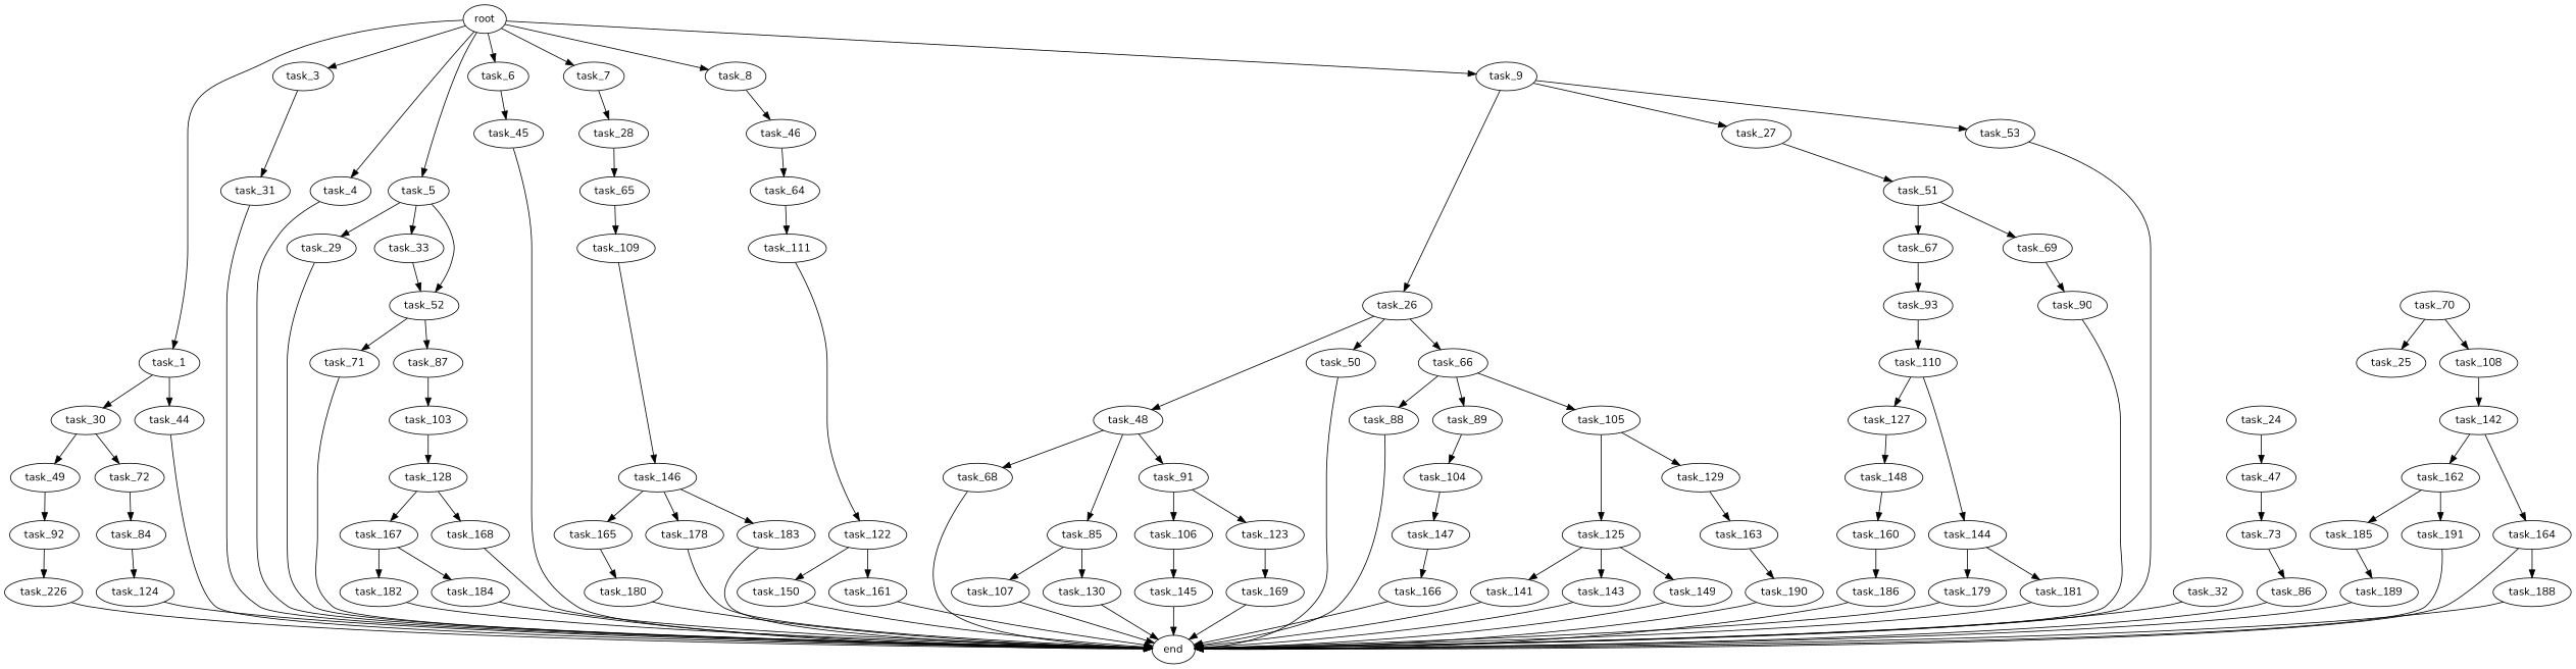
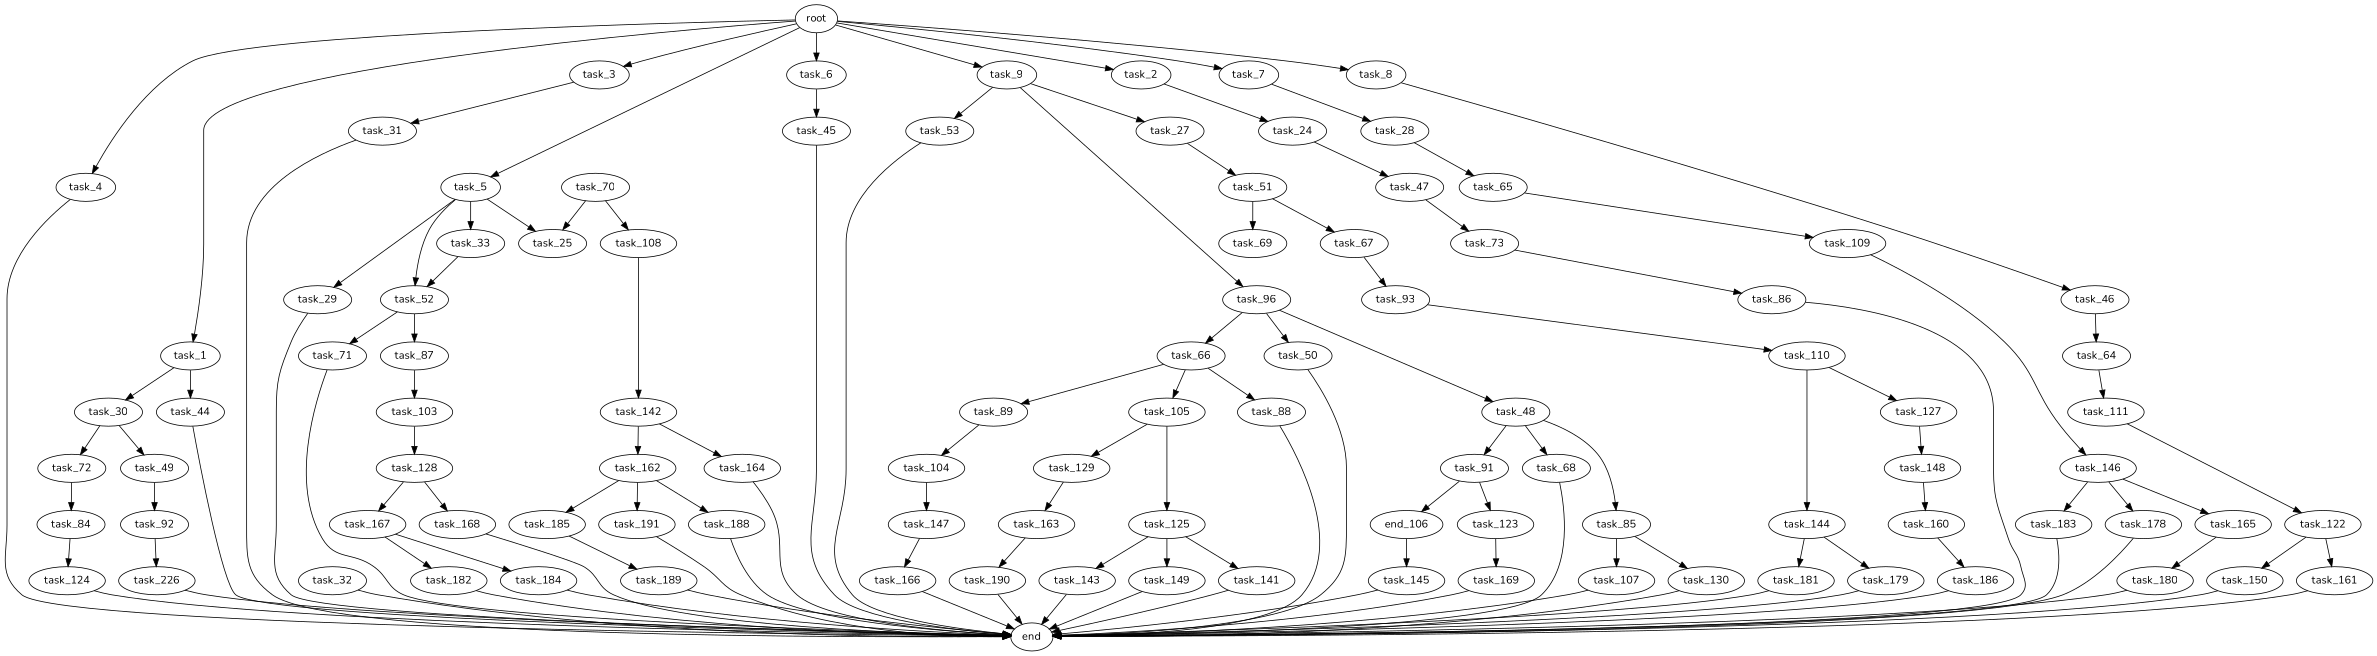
  digraph {
    fontname=Nunito
    node [fontname=Nunito]
    edge [fontname=Nunito]
    root
    task_1
+   task_2
    task_3
    task_4
    task_5
    task_6
    task_7
    task_8
    task_9
    task_30
    task_44
    task_24
    task_31
    end
    task_25
    task_29
    task_33
    task_52
    task_45
    task_28
    task_46
-   task_26
+   task_26 [label=task_96]
    task_27
    task_53
    task_49
    task_72
    task_47
    task_32
    task_65
    task_64
    task_48
    task_50
    task_66
    task_51
    task_73
    task_70
    task_108
    task_68
    task_85
    task_91
    task_88
    task_89
    task_105
    task_67
    task_69
    task_109
    task_92
    task_84
    task_71
    task_87
    task_111
    task_86
    task_107
    task_130
-   task_106
+   task_106 [label=end_106]
    task_123
    n58 [label=task_226]
    task_93
-   task_90
    task_103
    task_122
    task_146
    task_104
    task_125
    task_129
    task_110
    task_142
    task_124
    task_128
    task_147
    task_145
    task_169
    task_127
    task_144
    task_167
    task_168
    task_166
    task_141
    task_143
    task_149
    task_163
    task_162
    task_164
    task_165
    task_178
    task_183
    task_148
    task_179
    task_181
    task_150
    task_161
    task_160
    task_182
    task_184
    task_190
    task_185
    task_188
    task_191
    task_180
    task_186
    task_189
    root -> task_1
+   root -> task_2
    root -> task_3
    root -> task_4
    root -> task_5
    root -> task_6
    root -> task_7
    root -> task_8
    root -> task_9
    task_1 -> task_30
    task_1 -> task_44
+   task_2 -> task_24
    task_3 -> task_31
    task_4 -> end
+   task_5 -> task_25
    task_5 -> task_29
    task_5 -> task_33
    task_5 -> task_52
    task_6 -> task_45
    task_7 -> task_28
    task_8 -> task_46
    task_9 -> task_26
    task_9 -> task_27
    task_9 -> task_53
    task_30 -> task_49
    task_30 -> task_72
    task_44 -> end
    task_24 -> task_47
    task_31 -> end
    task_29 -> end
    task_33 -> task_52
    task_52 -> task_71
    task_52 -> task_87
    task_45 -> end
    task_28 -> task_65
    task_46 -> task_64
    task_26 -> task_48
    task_26 -> task_50
    task_26 -> task_66
    task_27 -> task_51
    task_53 -> end
    task_49 -> task_92
    task_72 -> task_84
    task_47 -> task_73
    task_32 -> end
    task_65 -> task_109
    task_64 -> task_111
    task_48 -> task_68
    task_48 -> task_85
    task_48 -> task_91
    task_50 -> end
    task_66 -> task_88
    task_66 -> task_89
    task_66 -> task_105
    task_51 -> task_67
    task_51 -> task_69
    task_73 -> task_86
    task_70 -> task_25
    task_70 -> task_108
    task_108 -> task_142
    task_68 -> end
    task_85 -> task_107
    task_85 -> task_130
    task_91 -> task_106
    task_91 -> task_123
    task_88 -> end
    task_89 -> task_104
    task_105 -> task_125
    task_105 -> task_129
    task_67 -> task_93
-   task_69 -> task_90
    task_109 -> task_146
    task_92 -> n58
    task_84 -> task_124
    task_71 -> end
    task_87 -> task_103
    task_111 -> task_122
    task_86 -> end
    task_107 -> end
    task_130 -> end
    task_106 -> task_145
    task_123 -> task_169
    n58 -> end
    task_93 -> task_110
-   task_90 -> end
    task_103 -> task_128
    task_122 -> task_150
    task_122 -> task_161
    task_146 -> task_165
    task_146 -> task_178
    task_146 -> task_183
    task_104 -> task_147
    task_125 -> task_141
    task_125 -> task_143
    task_125 -> task_149
    task_129 -> task_163
    task_110 -> task_127
    task_110 -> task_144
    task_142 -> task_162
    task_142 -> task_164
    task_124 -> end
    task_128 -> task_167
    task_128 -> task_168
    task_147 -> task_166
    task_145 -> end
    task_169 -> end
    task_127 -> task_148
    task_144 -> task_179
    task_144 -> task_181
    task_167 -> task_182
    task_167 -> task_184
    task_168 -> end
    task_166 -> end
    task_141 -> end
    task_143 -> end
    task_149 -> end
    task_163 -> task_190
    task_162 -> task_185
-   task_164 -> task_188
+   task_162 -> task_188
    task_162 -> task_191
    task_164 -> end
    task_165 -> task_180
    task_178 -> end
    task_183 -> end
    task_148 -> task_160
    task_179 -> end
    task_181 -> end
    task_150 -> end
    task_161 -> end
    task_160 -> task_186
    task_182 -> end
    task_184 -> end
    task_190 -> end
    task_185 -> task_189
    task_188 -> end
    task_191 -> end
    task_180 -> end
    task_186 -> end
    task_189 -> end
  }
